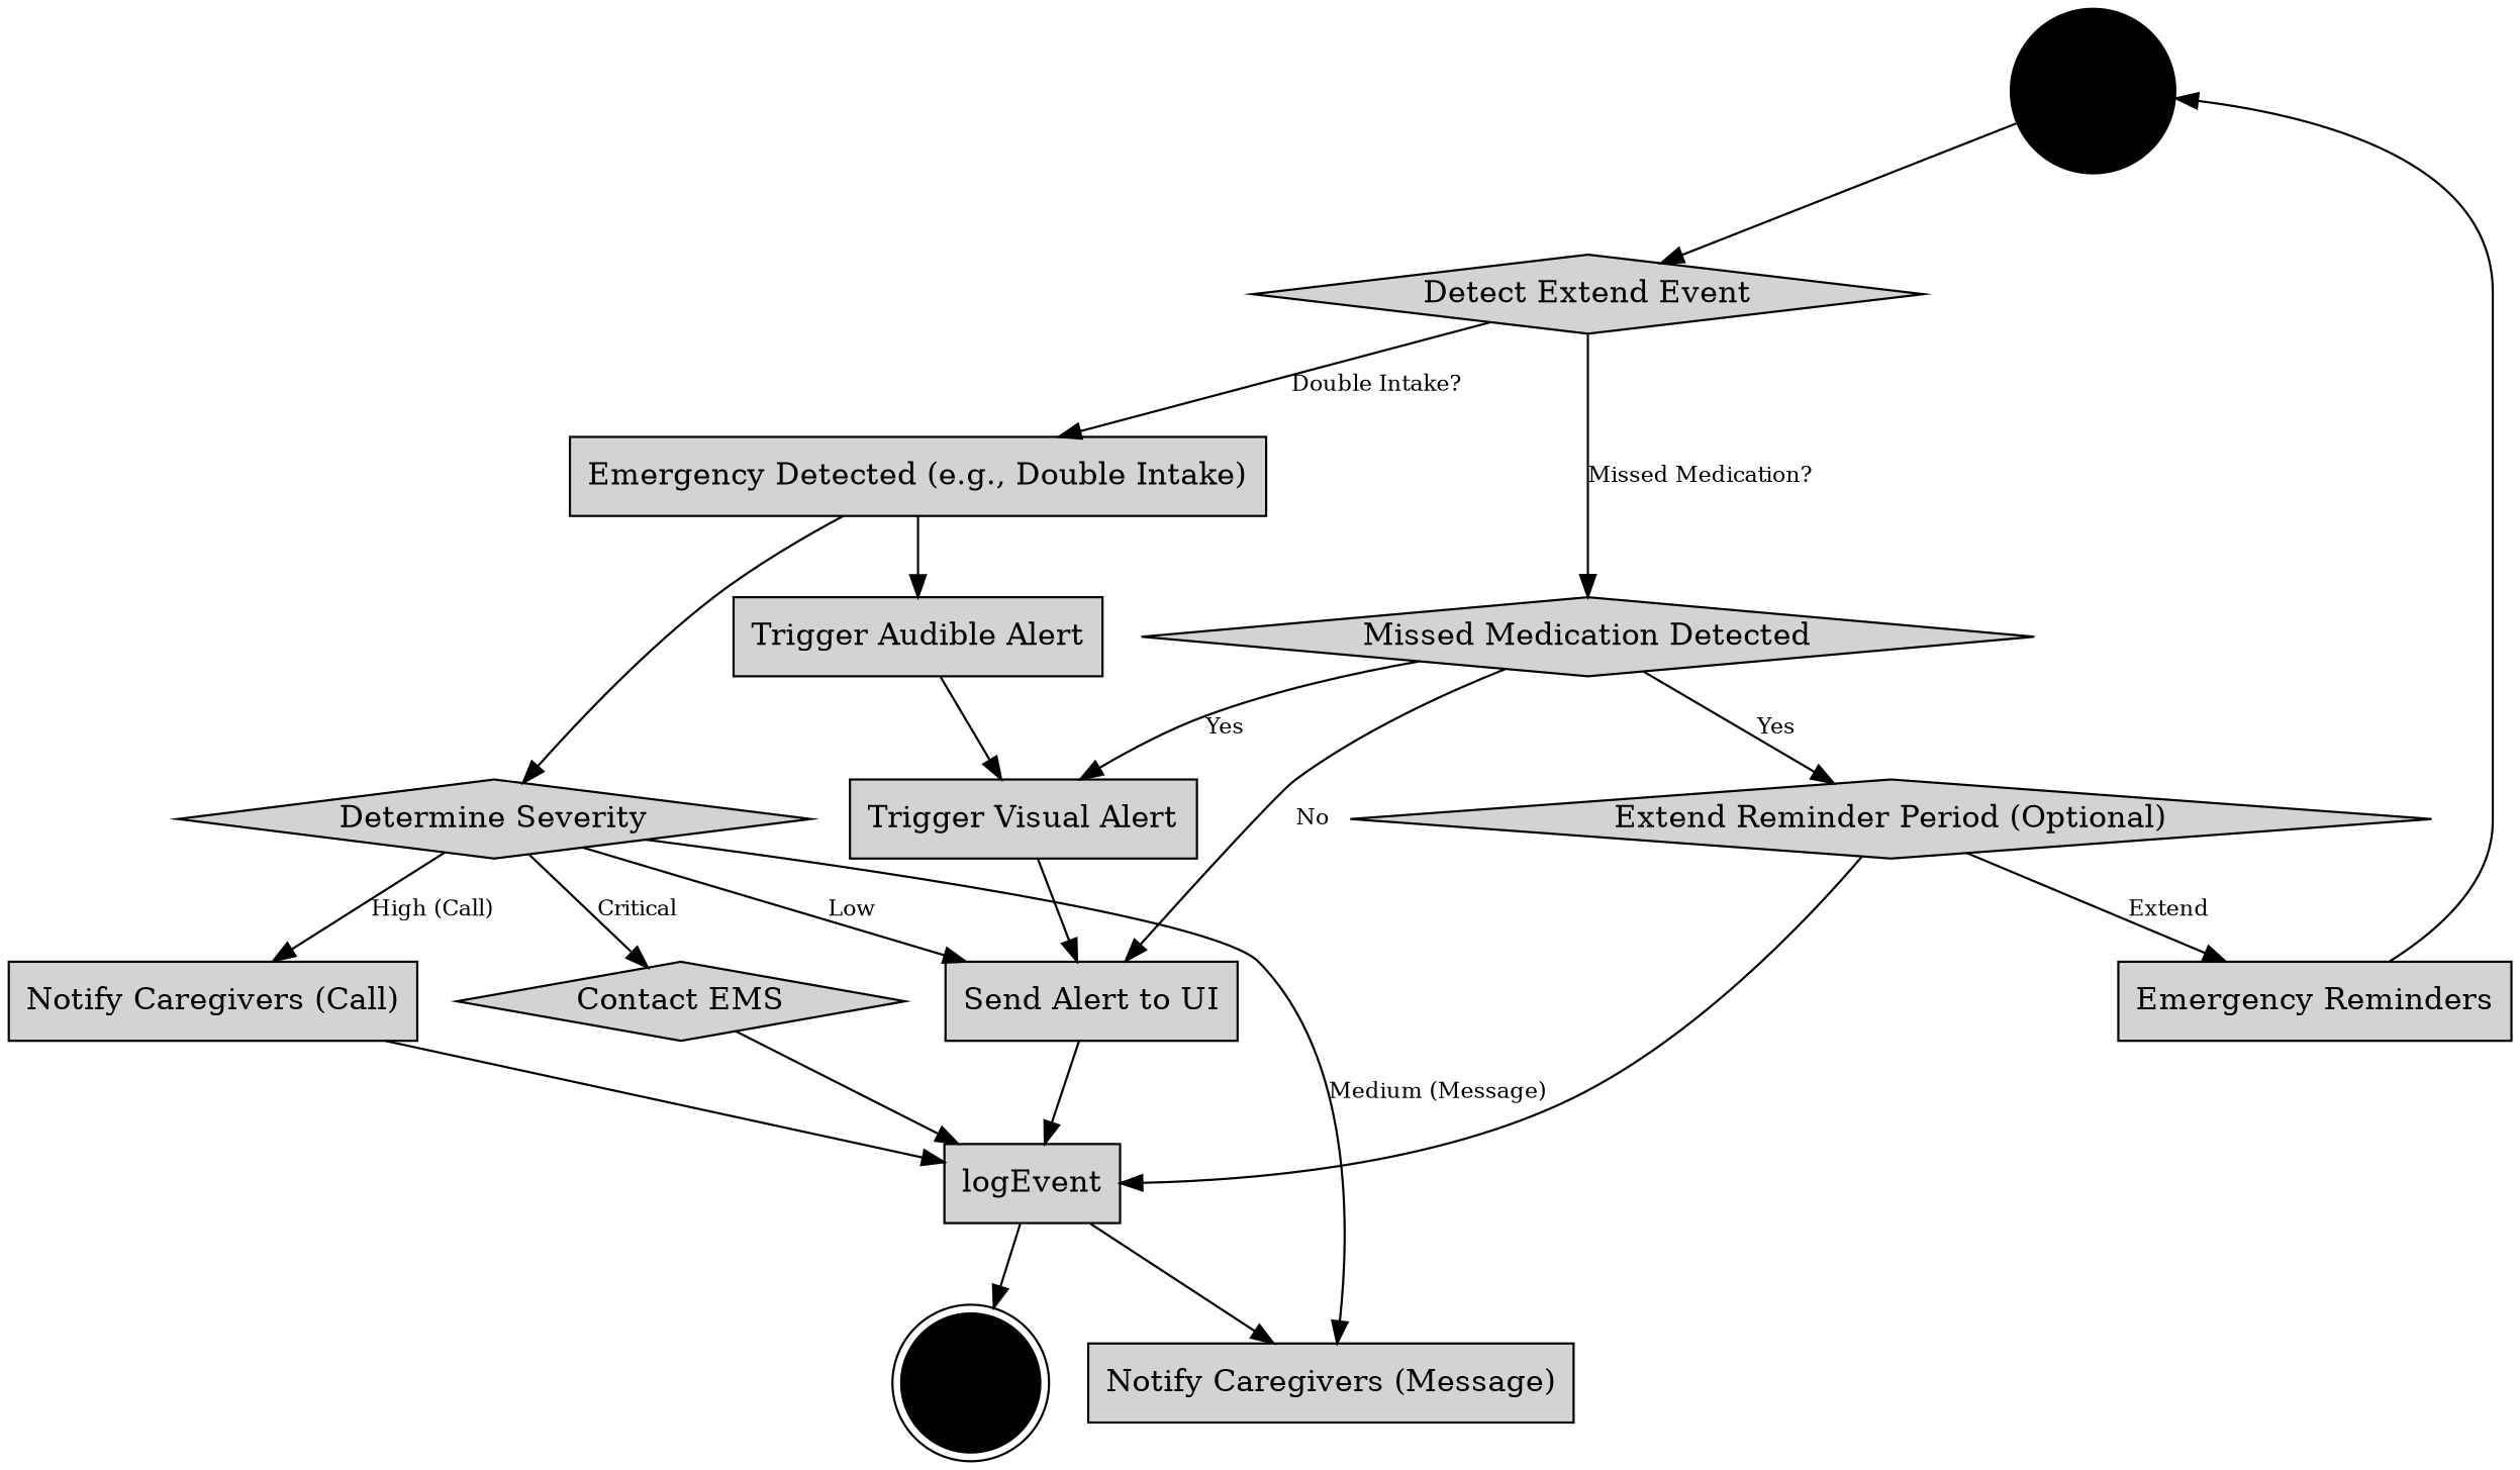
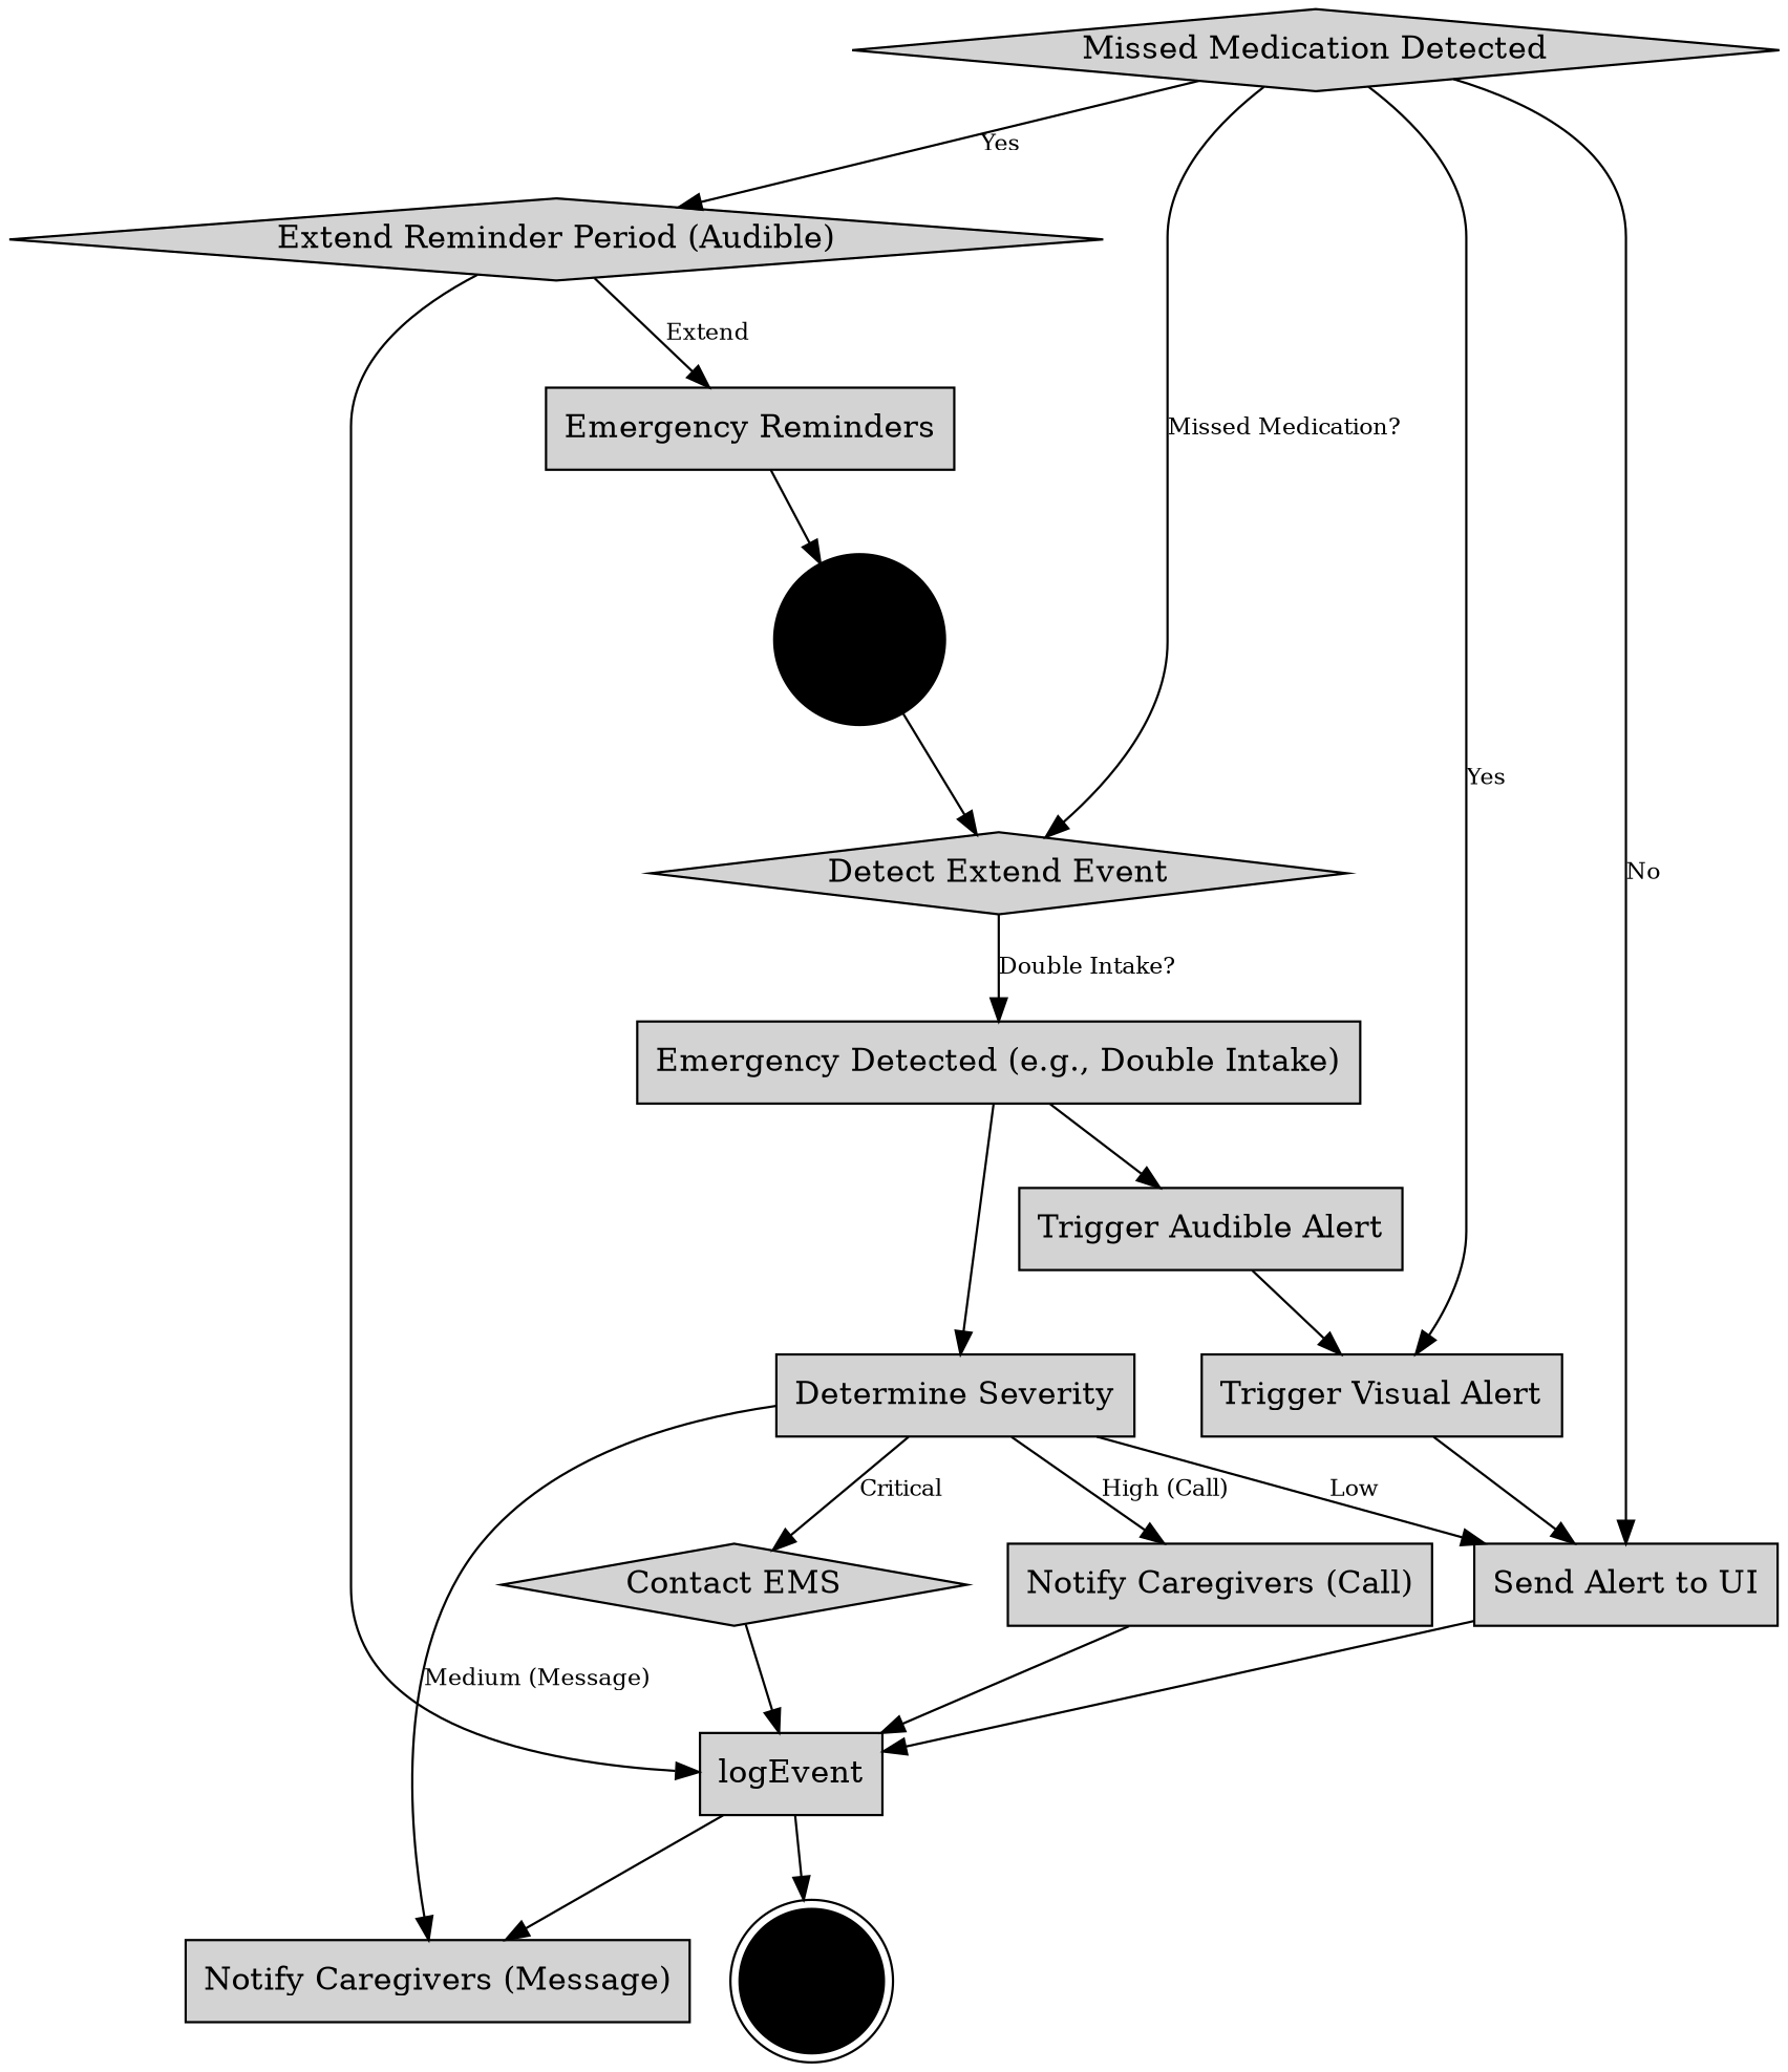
  digraph {
    rankdir=TB
    node [fillcolor=lightgrey shape=rect style=filled]
    edge [fontsize=10]
    n1 [fillcolor=black label=Start shape=circle width=0.3]
    n2 [label="Detect Extend Event" shape=diamond]
    n3 [label="Emergency Detected (e.g., Double Intake)" shape=box]
    n4 [label="Missed Medication Detected" shape=diamond]
-   n5 [label="Determine Severity" shape=diamond]
+   n5 [label="Determine Severity" shape=box]
    n6 [label="Trigger Audible Alert"]
    n7 [label="Trigger Visual Alert"]
    n8 [label="Send Alert to UI"]
-   n9 [label="Extend Reminder Period (Optional)" shape=diamond]
+   n9 [label="Extend Reminder Period (Audible)" shape=diamond]
    n10 [label="Notify Caregivers (Message)"]
    n11 [label="Notify Caregivers (Call)"]
    n12 [label="Contact EMS" shape=diamond]
    logEvent
    n14 [label="Emergency Reminders"]
    n15 [fillcolor=black label=End shape=doublecircle width=0.3]
    n1 -> n2
    n2 -> n3 [label="Double Intake?"]
-   n2 -> n4 [label="Missed Medication?"]
+   n4 -> n2 [label="Missed Medication?"]
    n3 -> n5
    n3 -> n6
    n4 -> n7 [label=Yes]
    n4 -> n8 [label=No]
    n4 -> n9 [label=Yes]
    n5 -> n8 [label=Low]
    n5 -> n10 [label="Medium (Message)"]
    n5 -> n11 [label="High (Call)"]
    n5 -> n12 [label=Critical]
    n6 -> n7
    n7 -> n8
    n8 -> logEvent
    n9 -> logEvent
    n9 -> n14 [label=Extend]
    n11 -> logEvent
    n12 -> logEvent
    logEvent -> n10
    logEvent -> n15
    n14 -> n1
  }
